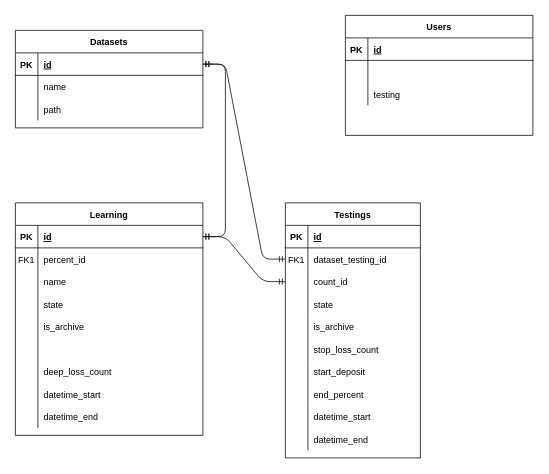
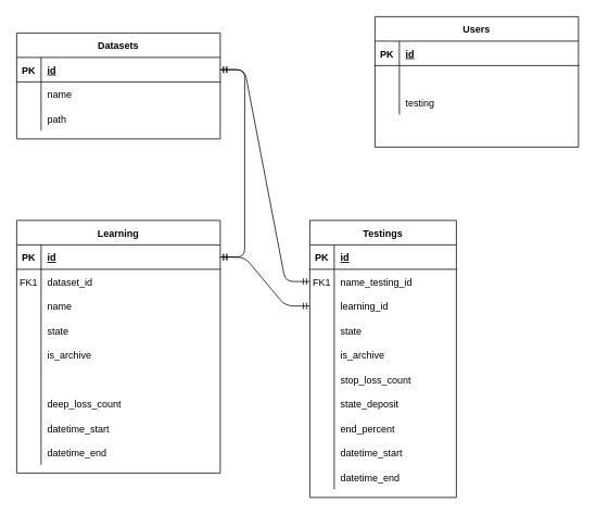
  <mxCell id="0" />
  <mxCell id="1" parent="0" />
  <mxCell id="2" value="Datasets" style="shape=table;startSize=30;container=1;collapsible=1;childLayout=tableLayout;fixedRows=1;rowLines=0;fontStyle=1;align=center;resizeLast=1;" parent="1" vertex="1"><mxGeometry x="20" y="40" width="250" height="130" as="geometry" /></mxCell>
  <mxCell id="3" value="" style="shape=partialRectangle;collapsible=0;dropTarget=0;pointerEvents=0;fillColor=none;points=[[0,0.5],[1,0.5]];portConstraint=eastwest;top=0;left=0;right=0;bottom=1;" parent="2" vertex="1"><mxGeometry y="30" width="250" height="30" as="geometry" /></mxCell>
  <mxCell id="4" value="PK" style="shape=partialRectangle;overflow=hidden;connectable=0;fillColor=none;top=0;left=0;bottom=0;right=0;fontStyle=1;" parent="3" vertex="1"><mxGeometry width="30" height="30" as="geometry" /></mxCell>
  <mxCell id="5" value="id" style="shape=partialRectangle;overflow=hidden;connectable=0;fillColor=none;top=0;left=0;bottom=0;right=0;align=left;spacingLeft=6;fontStyle=5;" parent="3" vertex="1"><mxGeometry x="30" width="220" height="30" as="geometry" /></mxCell>
  <mxCell id="6" value="" style="shape=partialRectangle;collapsible=0;dropTarget=0;pointerEvents=0;fillColor=none;points=[[0,0.5],[1,0.5]];portConstraint=eastwest;top=0;left=0;right=0;bottom=0;" parent="2" vertex="1"><mxGeometry y="60" width="250" height="30" as="geometry" /></mxCell>
  <mxCell id="7" value="" style="shape=partialRectangle;overflow=hidden;connectable=0;fillColor=none;top=0;left=0;bottom=0;right=0;" parent="6" vertex="1"><mxGeometry width="30" height="30" as="geometry" /></mxCell>
  <mxCell id="8" value="name" style="shape=partialRectangle;overflow=hidden;connectable=0;fillColor=none;top=0;left=0;bottom=0;right=0;align=left;spacingLeft=6;" parent="6" vertex="1"><mxGeometry x="30" width="220" height="30" as="geometry" /></mxCell>
  <mxCell id="9" value="" style="shape=partialRectangle;collapsible=0;dropTarget=0;pointerEvents=0;fillColor=none;points=[[0,0.5],[1,0.5]];portConstraint=eastwest;top=0;left=0;right=0;bottom=0;" parent="2" vertex="1"><mxGeometry y="90" width="250" height="30" as="geometry" /></mxCell>
  <mxCell id="10" value="" style="shape=partialRectangle;overflow=hidden;connectable=0;fillColor=none;top=0;left=0;bottom=0;right=0;" parent="9" vertex="1"><mxGeometry width="30" height="30" as="geometry" /></mxCell>
  <mxCell id="11" value="path" style="shape=partialRectangle;overflow=hidden;connectable=0;fillColor=none;top=0;left=0;bottom=0;right=0;align=left;spacingLeft=6;" parent="9" vertex="1"><mxGeometry x="30" width="220" height="30" as="geometry" /></mxCell>
  <mxCell id="12" value="Learning" style="shape=table;startSize=30;container=1;collapsible=1;childLayout=tableLayout;fixedRows=1;rowLines=0;fontStyle=1;align=center;resizeLast=1;" parent="1" vertex="1"><mxGeometry x="20" y="270" width="250" height="310" as="geometry" /></mxCell>
  <mxCell id="13" value="" style="shape=partialRectangle;collapsible=0;dropTarget=0;pointerEvents=0;fillColor=none;points=[[0,0.5],[1,0.5]];portConstraint=eastwest;top=0;left=0;right=0;bottom=1;" parent="12" vertex="1"><mxGeometry y="30" width="250" height="30" as="geometry" /></mxCell>
  <mxCell id="14" value="PK" style="shape=partialRectangle;overflow=hidden;connectable=0;fillColor=none;top=0;left=0;bottom=0;right=0;fontStyle=1;" parent="13" vertex="1"><mxGeometry width="30" height="30" as="geometry" /></mxCell>
  <mxCell id="15" value="id" style="shape=partialRectangle;overflow=hidden;connectable=0;fillColor=none;top=0;left=0;bottom=0;right=0;align=left;spacingLeft=6;fontStyle=5;" parent="13" vertex="1"><mxGeometry x="30" width="220" height="30" as="geometry" /></mxCell>
  <mxCell id="16" value="" style="shape=partialRectangle;collapsible=0;dropTarget=0;pointerEvents=0;fillColor=none;points=[[0,0.5],[1,0.5]];portConstraint=eastwest;top=0;left=0;right=0;bottom=0;" parent="12" vertex="1"><mxGeometry y="60" width="250" height="30" as="geometry" /></mxCell>
  <mxCell id="17" value="FK1" style="shape=partialRectangle;overflow=hidden;connectable=0;fillColor=none;top=0;left=0;bottom=0;right=0;" parent="16" vertex="1"><mxGeometry width="30" height="30" as="geometry" /></mxCell>
- <mxCell id="18" value="percent_id" style="shape=partialRectangle;overflow=hidden;connectable=0;fillColor=none;top=0;left=0;bottom=0;right=0;align=left;spacingLeft=6;" parent="16" vertex="1"><mxGeometry x="30" width="220" height="30" as="geometry" /></mxCell>
+ <mxCell id="18" value="dataset_id" style="shape=partialRectangle;overflow=hidden;connectable=0;fillColor=none;top=0;left=0;bottom=0;right=0;align=left;spacingLeft=6;" parent="16" vertex="1"><mxGeometry x="30" width="220" height="30" as="geometry" /></mxCell>
  <mxCell id="19" value="" style="shape=partialRectangle;collapsible=0;dropTarget=0;pointerEvents=0;fillColor=none;points=[[0,0.5],[1,0.5]];portConstraint=eastwest;top=0;left=0;right=0;bottom=0;" parent="12" vertex="1"><mxGeometry y="90" width="250" height="30" as="geometry" /></mxCell>
  <mxCell id="20" value="" style="shape=partialRectangle;overflow=hidden;connectable=0;fillColor=none;top=0;left=0;bottom=0;right=0;" parent="19" vertex="1"><mxGeometry width="30" height="30" as="geometry" /></mxCell>
  <mxCell id="21" value="name" style="shape=partialRectangle;overflow=hidden;connectable=0;fillColor=none;top=0;left=0;bottom=0;right=0;align=left;spacingLeft=6;" parent="19" vertex="1"><mxGeometry x="30" width="220" height="30" as="geometry" /></mxCell>
  <mxCell id="22" value="" style="shape=partialRectangle;collapsible=0;dropTarget=0;pointerEvents=0;fillColor=none;points=[[0,0.5],[1,0.5]];portConstraint=eastwest;top=0;left=0;right=0;bottom=0;" parent="12" vertex="1"><mxGeometry y="120" width="250" height="30" as="geometry" /></mxCell>
  <mxCell id="23" value="" style="shape=partialRectangle;overflow=hidden;connectable=0;fillColor=none;top=0;left=0;bottom=0;right=0;" parent="22" vertex="1"><mxGeometry width="30" height="30" as="geometry" /></mxCell>
  <mxCell id="24" value="state" style="shape=partialRectangle;overflow=hidden;connectable=0;fillColor=none;top=0;left=0;bottom=0;right=0;align=left;spacingLeft=6;" parent="22" vertex="1"><mxGeometry x="30" width="220" height="30" as="geometry" /></mxCell>
  <mxCell id="25" value="" style="shape=partialRectangle;collapsible=0;dropTarget=0;pointerEvents=0;fillColor=none;points=[[0,0.5],[1,0.5]];portConstraint=eastwest;top=0;left=0;right=0;bottom=0;" parent="12" vertex="1"><mxGeometry y="150" width="250" height="30" as="geometry" /></mxCell>
  <mxCell id="26" value="" style="shape=partialRectangle;overflow=hidden;connectable=0;fillColor=none;top=0;left=0;bottom=0;right=0;" parent="25" vertex="1"><mxGeometry width="30" height="30" as="geometry" /></mxCell>
  <mxCell id="27" value="is_archive" style="shape=partialRectangle;overflow=hidden;connectable=0;fillColor=none;top=0;left=0;bottom=0;right=0;align=left;spacingLeft=6;" parent="25" vertex="1"><mxGeometry x="30" width="220" height="30" as="geometry" /></mxCell>
  <mxCell id="28" value="" style="shape=partialRectangle;collapsible=0;dropTarget=0;pointerEvents=0;fillColor=none;points=[[0,0.5],[1,0.5]];portConstraint=eastwest;top=0;left=0;right=0;bottom=0;" parent="12" vertex="1"><mxGeometry y="180" width="250" height="30" as="geometry" /></mxCell>
  <mxCell id="29" value="" style="shape=partialRectangle;overflow=hidden;connectable=0;fillColor=none;top=0;left=0;bottom=0;right=0;" parent="28" vertex="1"><mxGeometry width="30" height="30" as="geometry" /></mxCell>
  <mxCell id="30" value="" style="shape=partialRectangle;collapsible=0;dropTarget=0;pointerEvents=0;fillColor=none;points=[[0,0.5],[1,0.5]];portConstraint=eastwest;top=0;left=0;right=0;bottom=0;" parent="12" vertex="1"><mxGeometry y="210" width="250" height="30" as="geometry" /></mxCell>
  <mxCell id="31" value="" style="shape=partialRectangle;overflow=hidden;connectable=0;fillColor=none;top=0;left=0;bottom=0;right=0;" parent="30" vertex="1"><mxGeometry width="30" height="30" as="geometry" /></mxCell>
  <mxCell id="32" value="deep_loss_count" style="shape=partialRectangle;overflow=hidden;connectable=0;fillColor=none;top=0;left=0;bottom=0;right=0;align=left;spacingLeft=6;" parent="30" vertex="1"><mxGeometry x="30" width="220" height="30" as="geometry" /></mxCell>
  <mxCell id="33" value="" style="shape=partialRectangle;collapsible=0;dropTarget=0;pointerEvents=0;fillColor=none;points=[[0,0.5],[1,0.5]];portConstraint=eastwest;top=0;left=0;right=0;bottom=0;" parent="12" vertex="1"><mxGeometry y="240" width="250" height="30" as="geometry" /></mxCell>
  <mxCell id="34" value="" style="shape=partialRectangle;overflow=hidden;connectable=0;fillColor=none;top=0;left=0;bottom=0;right=0;" parent="33" vertex="1"><mxGeometry width="30" height="30" as="geometry" /></mxCell>
  <mxCell id="35" value="datetime_start" style="shape=partialRectangle;overflow=hidden;connectable=0;fillColor=none;top=0;left=0;bottom=0;right=0;align=left;spacingLeft=6;" parent="33" vertex="1"><mxGeometry x="30" width="220" height="30" as="geometry" /></mxCell>
  <mxCell id="36" value="" style="shape=partialRectangle;collapsible=0;dropTarget=0;pointerEvents=0;fillColor=none;points=[[0,0.5],[1,0.5]];portConstraint=eastwest;top=0;left=0;right=0;bottom=0;" parent="12" vertex="1"><mxGeometry y="270" width="250" height="30" as="geometry" /></mxCell>
  <mxCell id="37" value="" style="shape=partialRectangle;overflow=hidden;connectable=0;fillColor=none;top=0;left=0;bottom=0;right=0;" parent="36" vertex="1"><mxGeometry width="30" height="30" as="geometry" /></mxCell>
  <mxCell id="38" value="datetime_end" style="shape=partialRectangle;overflow=hidden;connectable=0;fillColor=none;top=0;left=0;bottom=0;right=0;align=left;spacingLeft=6;" parent="36" vertex="1"><mxGeometry x="30" width="220" height="30" as="geometry" /></mxCell>
  <mxCell id="39" value="Users" style="shape=table;startSize=30;container=1;collapsible=1;childLayout=tableLayout;fixedRows=1;rowLines=0;fontStyle=1;align=center;resizeLast=1;" parent="1" vertex="1"><mxGeometry x="460" y="20" width="250" height="160" as="geometry" /></mxCell>
  <mxCell id="40" value="" style="shape=partialRectangle;collapsible=0;dropTarget=0;pointerEvents=0;fillColor=none;points=[[0,0.5],[1,0.5]];portConstraint=eastwest;top=0;left=0;right=0;bottom=1;" parent="39" vertex="1"><mxGeometry y="30" width="250" height="30" as="geometry" /></mxCell>
  <mxCell id="41" value="PK" style="shape=partialRectangle;overflow=hidden;connectable=0;fillColor=none;top=0;left=0;bottom=0;right=0;fontStyle=1;" parent="40" vertex="1"><mxGeometry width="30" height="30" as="geometry" /></mxCell>
  <mxCell id="42" value="id" style="shape=partialRectangle;overflow=hidden;connectable=0;fillColor=none;top=0;left=0;bottom=0;right=0;align=left;spacingLeft=6;fontStyle=5;" parent="40" vertex="1"><mxGeometry x="30" width="220" height="30" as="geometry" /></mxCell>
  <mxCell id="43" value="" style="shape=partialRectangle;collapsible=0;dropTarget=0;pointerEvents=0;fillColor=none;points=[[0,0.5],[1,0.5]];portConstraint=eastwest;top=0;left=0;right=0;bottom=0;" parent="39" vertex="1"><mxGeometry y="60" width="250" height="30" as="geometry" /></mxCell>
  <mxCell id="44" value="" style="shape=partialRectangle;overflow=hidden;connectable=0;fillColor=none;top=0;left=0;bottom=0;right=0;" parent="43" vertex="1"><mxGeometry width="30" height="30" as="geometry" /></mxCell>
  <mxCell id="45" value="" style="shape=partialRectangle;collapsible=0;dropTarget=0;pointerEvents=0;fillColor=none;points=[[0,0.5],[1,0.5]];portConstraint=eastwest;top=0;left=0;right=0;bottom=0;" parent="39" vertex="1"><mxGeometry y="90" width="250" height="30" as="geometry" /></mxCell>
  <mxCell id="46" value="" style="shape=partialRectangle;overflow=hidden;connectable=0;fillColor=none;top=0;left=0;bottom=0;right=0;" parent="45" vertex="1"><mxGeometry width="30" height="30" as="geometry" /></mxCell>
  <mxCell id="47" value="testing" style="shape=partialRectangle;overflow=hidden;connectable=0;fillColor=none;top=0;left=0;bottom=0;right=0;align=left;spacingLeft=6;" parent="45" vertex="1"><mxGeometry x="30" width="220" height="30" as="geometry" /></mxCell>
  <mxCell id="48" value="" style="shape=partialRectangle;collapsible=0;dropTarget=0;pointerEvents=0;fillColor=none;points=[[0,0.5],[1,0.5]];portConstraint=eastwest;top=0;left=0;right=0;bottom=0;" parent="39" vertex="1"><mxGeometry y="120" width="250" height="30" as="geometry" /></mxCell>
  <mxCell id="49" value="" style="shape=partialRectangle;overflow=hidden;connectable=0;fillColor=none;top=0;left=0;bottom=0;right=0;" parent="48" vertex="1"><mxGeometry width="30" height="30" as="geometry" /></mxCell>
  <mxCell id="50" value="Testings" style="shape=table;startSize=30;container=1;collapsible=1;childLayout=tableLayout;fixedRows=1;rowLines=0;fontStyle=1;align=center;resizeLast=1;" parent="1" vertex="1"><mxGeometry x="380" y="270" width="180" height="340" as="geometry" /></mxCell>
  <mxCell id="51" value="" style="shape=partialRectangle;collapsible=0;dropTarget=0;pointerEvents=0;fillColor=none;top=0;left=0;bottom=1;right=0;points=[[0,0.5],[1,0.5]];portConstraint=eastwest;" parent="50" vertex="1"><mxGeometry y="30" width="180" height="30" as="geometry" /></mxCell>
  <mxCell id="52" value="PK" style="shape=partialRectangle;connectable=0;fillColor=none;top=0;left=0;bottom=0;right=0;fontStyle=1;overflow=hidden;" parent="51" vertex="1"><mxGeometry width="30" height="30" as="geometry" /></mxCell>
  <mxCell id="53" value="id" style="shape=partialRectangle;connectable=0;fillColor=none;top=0;left=0;bottom=0;right=0;align=left;spacingLeft=6;fontStyle=5;overflow=hidden;" parent="51" vertex="1"><mxGeometry x="30" width="150" height="30" as="geometry" /></mxCell>
  <mxCell id="54" value="" style="shape=partialRectangle;collapsible=0;dropTarget=0;pointerEvents=0;fillColor=none;top=0;left=0;bottom=0;right=0;points=[[0,0.5],[1,0.5]];portConstraint=eastwest;" parent="50" vertex="1"><mxGeometry y="60" width="180" height="30" as="geometry" /></mxCell>
  <mxCell id="55" value="FK1" style="shape=partialRectangle;connectable=0;fillColor=none;top=0;left=0;bottom=0;right=0;editable=1;overflow=hidden;" parent="54" vertex="1"><mxGeometry width="30" height="30" as="geometry" /></mxCell>
- <mxCell id="56" value="dataset_testing_id" style="shape=partialRectangle;connectable=0;fillColor=none;top=0;left=0;bottom=0;right=0;align=left;spacingLeft=6;overflow=hidden;" parent="54" vertex="1"><mxGeometry x="30" width="150" height="30" as="geometry" /></mxCell>
+ <mxCell id="56" value="name_testing_id" style="shape=partialRectangle;connectable=0;fillColor=none;top=0;left=0;bottom=0;right=0;align=left;spacingLeft=6;overflow=hidden;" parent="54" vertex="1"><mxGeometry x="30" width="150" height="30" as="geometry" /></mxCell>
  <mxCell id="57" value="" style="shape=partialRectangle;collapsible=0;dropTarget=0;pointerEvents=0;fillColor=none;top=0;left=0;bottom=0;right=0;points=[[0,0.5],[1,0.5]];portConstraint=eastwest;" parent="50" vertex="1"><mxGeometry y="90" width="180" height="30" as="geometry" /></mxCell>
- <mxCell id="58" value="count_id" style="shape=partialRectangle;connectable=0;fillColor=none;top=0;left=0;bottom=0;right=0;align=left;spacingLeft=6;overflow=hidden;" parent="57" vertex="1"><mxGeometry x="30" width="150" height="30" as="geometry" /></mxCell>
+ <mxCell id="58" value="learning_id" style="shape=partialRectangle;connectable=0;fillColor=none;top=0;left=0;bottom=0;right=0;align=left;spacingLeft=6;overflow=hidden;" parent="57" vertex="1"><mxGeometry x="30" width="150" height="30" as="geometry" /></mxCell>
  <mxCell id="59" value="" style="shape=partialRectangle;collapsible=0;dropTarget=0;pointerEvents=0;fillColor=none;top=0;left=0;bottom=0;right=0;points=[[0,0.5],[1,0.5]];portConstraint=eastwest;" parent="50" vertex="1"><mxGeometry y="120" width="180" height="30" as="geometry" /></mxCell>
  <mxCell id="60" value="" style="shape=partialRectangle;connectable=0;fillColor=none;top=0;left=0;bottom=0;right=0;editable=1;overflow=hidden;" parent="59" vertex="1"><mxGeometry width="30" height="30" as="geometry" /></mxCell>
  <mxCell id="61" value="state" style="shape=partialRectangle;connectable=0;fillColor=none;top=0;left=0;bottom=0;right=0;align=left;spacingLeft=6;overflow=hidden;" parent="59" vertex="1"><mxGeometry x="30" width="150" height="30" as="geometry" /></mxCell>
  <mxCell id="62" value="" style="shape=partialRectangle;collapsible=0;dropTarget=0;pointerEvents=0;fillColor=none;top=0;left=0;bottom=0;right=0;points=[[0,0.5],[1,0.5]];portConstraint=eastwest;" parent="50" vertex="1"><mxGeometry y="150" width="180" height="30" as="geometry" /></mxCell>
  <mxCell id="63" value="" style="shape=partialRectangle;connectable=0;fillColor=none;top=0;left=0;bottom=0;right=0;editable=1;overflow=hidden;" parent="62" vertex="1"><mxGeometry width="30" height="30" as="geometry" /></mxCell>
  <mxCell id="64" value="is_archive" style="shape=partialRectangle;connectable=0;fillColor=none;top=0;left=0;bottom=0;right=0;align=left;spacingLeft=6;overflow=hidden;" parent="62" vertex="1"><mxGeometry x="30" width="150" height="30" as="geometry" /></mxCell>
  <mxCell id="65" value="" style="shape=partialRectangle;collapsible=0;dropTarget=0;pointerEvents=0;fillColor=none;top=0;left=0;bottom=0;right=0;points=[[0,0.5],[1,0.5]];portConstraint=eastwest;" parent="50" vertex="1"><mxGeometry y="180" width="180" height="30" as="geometry" /></mxCell>
  <mxCell id="66" value="" style="shape=partialRectangle;connectable=0;fillColor=none;top=0;left=0;bottom=0;right=0;editable=1;overflow=hidden;" parent="65" vertex="1"><mxGeometry width="30" height="30" as="geometry" /></mxCell>
  <mxCell id="67" value="stop_loss_count" style="shape=partialRectangle;connectable=0;fillColor=none;top=0;left=0;bottom=0;right=0;align=left;spacingLeft=6;overflow=hidden;" parent="65" vertex="1"><mxGeometry x="30" width="150" height="30" as="geometry" /></mxCell>
  <mxCell id="68" value="" style="shape=partialRectangle;collapsible=0;dropTarget=0;pointerEvents=0;fillColor=none;top=0;left=0;bottom=0;right=0;points=[[0,0.5],[1,0.5]];portConstraint=eastwest;" parent="50" vertex="1"><mxGeometry y="210" width="180" height="30" as="geometry" /></mxCell>
  <mxCell id="69" value="" style="shape=partialRectangle;connectable=0;fillColor=none;top=0;left=0;bottom=0;right=0;editable=1;overflow=hidden;" parent="68" vertex="1"><mxGeometry width="30" height="30" as="geometry" /></mxCell>
- <mxCell id="70" value="start_deposit" style="shape=partialRectangle;connectable=0;fillColor=none;top=0;left=0;bottom=0;right=0;align=left;spacingLeft=6;overflow=hidden;" parent="68" vertex="1"><mxGeometry x="30" width="150" height="30" as="geometry" /></mxCell>
+ <mxCell id="70" value="state_deposit" style="shape=partialRectangle;connectable=0;fillColor=none;top=0;left=0;bottom=0;right=0;align=left;spacingLeft=6;overflow=hidden;" parent="68" vertex="1"><mxGeometry x="30" width="150" height="30" as="geometry" /></mxCell>
  <mxCell id="71" value="" style="shape=partialRectangle;collapsible=0;dropTarget=0;pointerEvents=0;fillColor=none;top=0;left=0;bottom=0;right=0;points=[[0,0.5],[1,0.5]];portConstraint=eastwest;" parent="50" vertex="1"><mxGeometry y="240" width="180" height="30" as="geometry" /></mxCell>
  <mxCell id="72" value="" style="shape=partialRectangle;connectable=0;fillColor=none;top=0;left=0;bottom=0;right=0;editable=1;overflow=hidden;" parent="71" vertex="1"><mxGeometry width="30" height="30" as="geometry" /></mxCell>
  <mxCell id="73" value="end_percent" style="shape=partialRectangle;connectable=0;fillColor=none;top=0;left=0;bottom=0;right=0;align=left;spacingLeft=6;overflow=hidden;" parent="71" vertex="1"><mxGeometry x="30" width="150" height="30" as="geometry" /></mxCell>
  <mxCell id="74" value="" style="shape=partialRectangle;collapsible=0;dropTarget=0;pointerEvents=0;fillColor=none;top=0;left=0;bottom=0;right=0;points=[[0,0.5],[1,0.5]];portConstraint=eastwest;" parent="50" vertex="1"><mxGeometry y="270" width="180" height="30" as="geometry" /></mxCell>
  <mxCell id="75" value="" style="shape=partialRectangle;connectable=0;fillColor=none;top=0;left=0;bottom=0;right=0;editable=1;overflow=hidden;" parent="74" vertex="1"><mxGeometry width="30" height="30" as="geometry" /></mxCell>
  <mxCell id="76" value="datetime_start" style="shape=partialRectangle;connectable=0;fillColor=none;top=0;left=0;bottom=0;right=0;align=left;spacingLeft=6;overflow=hidden;" parent="74" vertex="1"><mxGeometry x="30" width="150" height="30" as="geometry" /></mxCell>
  <mxCell id="77" value="" style="shape=partialRectangle;collapsible=0;dropTarget=0;pointerEvents=0;fillColor=none;top=0;left=0;bottom=0;right=0;points=[[0,0.5],[1,0.5]];portConstraint=eastwest;" parent="50" vertex="1"><mxGeometry y="300" width="180" height="30" as="geometry" /></mxCell>
  <mxCell id="78" value="" style="shape=partialRectangle;connectable=0;fillColor=none;top=0;left=0;bottom=0;right=0;editable=1;overflow=hidden;" parent="77" vertex="1"><mxGeometry width="30" height="30" as="geometry" /></mxCell>
  <mxCell id="79" value="datetime_end" style="shape=partialRectangle;connectable=0;fillColor=none;top=0;left=0;bottom=0;right=0;align=left;spacingLeft=6;overflow=hidden;" parent="77" vertex="1"><mxGeometry x="30" width="150" height="30" as="geometry" /></mxCell>
  <mxCell id="80" value="" style="edgeStyle=entityRelationEdgeStyle;fontSize=12;html=1;endArrow=ERmandOne;startArrow=ERmandOne;" parent="1" source="13" target="3" edge="1"><mxGeometry width="100" height="100" relative="1" as="geometry"><mxPoint x="-30" y="310" as="sourcePoint" /><mxPoint x="20" y="80" as="targetPoint" /></mxGeometry></mxCell>
  <mxCell id="81" value="" style="edgeStyle=entityRelationEdgeStyle;fontSize=12;html=1;endArrow=ERmandOne;startArrow=ERmandOne;" parent="1" source="13" target="57" edge="1"><mxGeometry width="100" height="100" relative="1" as="geometry"><mxPoint x="310" y="450" as="sourcePoint" /><mxPoint x="410" y="350" as="targetPoint" /></mxGeometry></mxCell>
  <mxCell id="82" value="" style="edgeStyle=entityRelationEdgeStyle;fontSize=12;html=1;endArrow=ERmandOne;startArrow=ERmandOne;" parent="1" source="3" target="54" edge="1"><mxGeometry width="100" height="100" relative="1" as="geometry"><mxPoint x="300" y="610" as="sourcePoint" /><mxPoint x="400" y="510" as="targetPoint" /></mxGeometry></mxCell>
